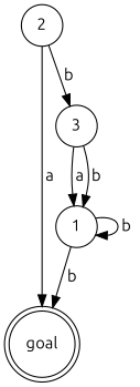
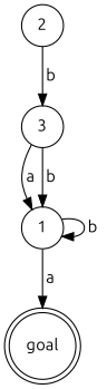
  digraph {
    fontname=Ubuntu
    node [fontname=Ubuntu shape=circle]
    edge [fontname=Ubuntu]
    n1 [label=1 width=0.5]
    n2 [label=goal peripheries=2 width=0.5]
    n3 [label=2 width=0.5]
    n4 [label=3 width=0.5]
    n1 -> n1 [label=" b "]
-   n1 -> n2 [label=" b "]
-   n3 -> n2 [label=" a "]
+   n1 -> n2 [label=" a "]
    n3 -> n4 [label=" b "]
    n4 -> n1 [label=" a "]
    n4 -> n1 [label=" b "]
  }
